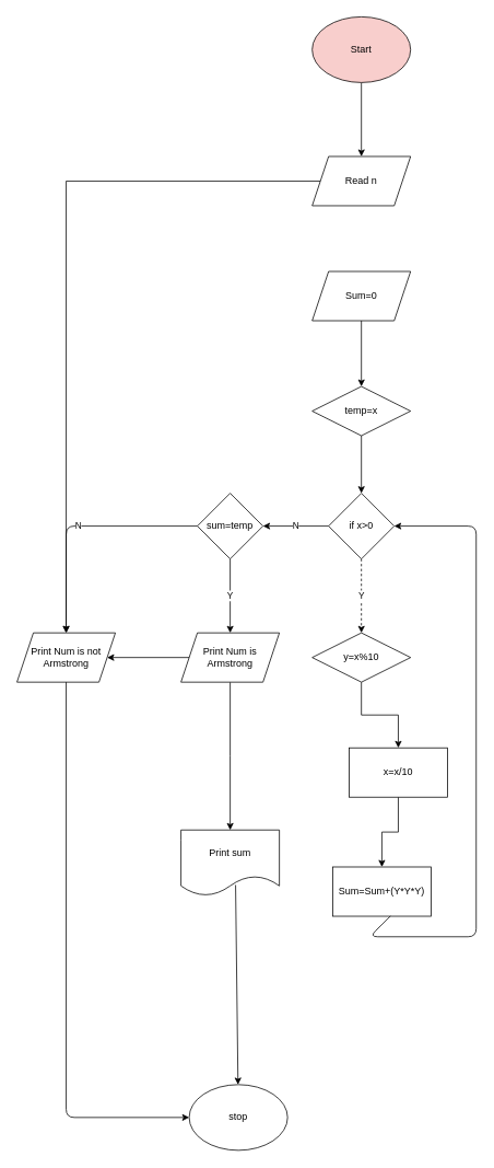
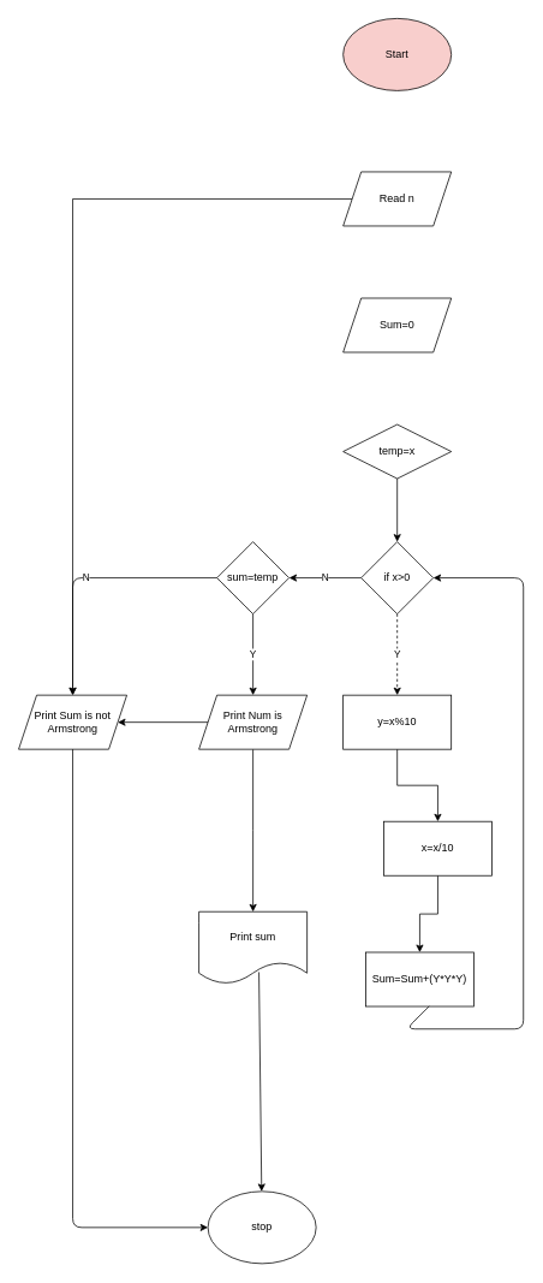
  <mxCell id="0" />
  <mxCell id="1" parent="0" />
- <mxCell id="2" value="" style="edgeStyle=orthogonalEdgeStyle;rounded=0;orthogonalLoop=1;jettySize=auto;html=1;" parent="1" source="3" target="5" edge="1"><mxGeometry relative="1" as="geometry" /></mxCell>
  <mxCell id="3" value="Start" style="ellipse;whiteSpace=wrap;html=1;fillColor=#f8cecc;" parent="1" vertex="1"><mxGeometry x="380" y="20" width="120" height="80" as="geometry" /></mxCell>
  <mxCell id="4" value="" style="edgeStyle=orthogonalEdgeStyle;rounded=0;orthogonalLoop=1;jettySize=auto;html=1;" parent="1" source="5" target="24" edge="1"><mxGeometry relative="1" as="geometry" /></mxCell>
  <mxCell id="5" value="Read n" style="shape=parallelogram;perimeter=parallelogramPerimeter;whiteSpace=wrap;html=1;fixedSize=1;" parent="1" vertex="1"><mxGeometry x="380" y="190" width="120" height="60" as="geometry" /></mxCell>
- <mxCell id="6" value="" style="edgeStyle=orthogonalEdgeStyle;rounded=0;orthogonalLoop=1;jettySize=auto;html=1;" parent="1" source="7" target="9" edge="1"><mxGeometry relative="1" as="geometry" /></mxCell>
  <mxCell id="7" value="Sum=0" style="shape=parallelogram;perimeter=parallelogramPerimeter;whiteSpace=wrap;html=1;fixedSize=1;" parent="1" vertex="1"><mxGeometry x="380" y="330" width="120" height="60" as="geometry" /></mxCell>
  <mxCell id="8" value="" style="edgeStyle=orthogonalEdgeStyle;rounded=0;orthogonalLoop=1;jettySize=auto;html=1;" parent="1" source="9" target="12" edge="1"><mxGeometry relative="1" as="geometry" /></mxCell>
  <mxCell id="9" value="temp=x" style="rhombus;whiteSpace=wrap;html=1;" parent="1" vertex="1"><mxGeometry x="380" y="470" width="120" height="60" as="geometry" /></mxCell>
  <mxCell id="10" value="Y" style="edgeStyle=orthogonalEdgeStyle;rounded=0;orthogonalLoop=1;jettySize=auto;html=1;dashed=1;" parent="1" source="12" target="14" edge="1"><mxGeometry relative="1" as="geometry" /></mxCell>
  <mxCell id="11" value="N" style="edgeStyle=orthogonalEdgeStyle;rounded=0;orthogonalLoop=1;jettySize=auto;html=1;" parent="1" source="12" target="20" edge="1"><mxGeometry relative="1" as="geometry" /></mxCell>
  <mxCell id="12" value="if x&amp;gt;0" style="rhombus;whiteSpace=wrap;html=1;" parent="1" vertex="1"><mxGeometry x="400" y="600" width="80" height="80" as="geometry" /></mxCell>
  <mxCell id="13" value="" style="edgeStyle=orthogonalEdgeStyle;rounded=0;orthogonalLoop=1;jettySize=auto;html=1;" parent="1" source="14" target="16" edge="1"><mxGeometry relative="1" as="geometry" /></mxCell>
- <mxCell id="14" value="y=x%10" style="rhombus;whiteSpace=wrap;html=1;" parent="1" vertex="1"><mxGeometry x="380" y="770" width="120" height="60" as="geometry" /></mxCell>
+ <mxCell id="14" value="y=x%10" style="whiteSpace=wrap;html=1;" parent="1" vertex="1"><mxGeometry x="380" y="770" width="120" height="60" as="geometry" /></mxCell>
  <mxCell id="15" value="" style="edgeStyle=orthogonalEdgeStyle;rounded=0;orthogonalLoop=1;jettySize=auto;html=1;" parent="1" source="16" target="17" edge="1"><mxGeometry relative="1" as="geometry" /></mxCell>
  <mxCell id="16" value="x=x/10" style="whiteSpace=wrap;html=1;" parent="1" vertex="1"><mxGeometry x="425" y="910" width="120" height="60" as="geometry" /></mxCell>
  <mxCell id="17" value="Sum=Sum+(Y*Y*Y)" style="whiteSpace=wrap;html=1;" parent="1" vertex="1"><mxGeometry x="405" y="1055" width="120" height="60" as="geometry" /></mxCell>
  <mxCell id="18" value="" style="endArrow=classic;html=1;exitX=0.587;exitY=0.997;exitDx=0;exitDy=0;exitPerimeter=0;" parent="1" source="17" edge="1"><mxGeometry width="50" height="50" relative="1" as="geometry"><mxPoint x="500" y="1179" as="sourcePoint" /><mxPoint x="480" y="640" as="targetPoint" /><Array as="points"><mxPoint x="450" y="1140" /><mxPoint x="580" y="1140" /><mxPoint x="580" y="640" /></Array></mxGeometry></mxCell>
  <mxCell id="19" value="Y" style="edgeStyle=orthogonalEdgeStyle;rounded=0;orthogonalLoop=1;jettySize=auto;html=1;" parent="1" source="20" target="23" edge="1"><mxGeometry relative="1" as="geometry" /></mxCell>
  <mxCell id="20" value="sum=temp" style="rhombus;whiteSpace=wrap;html=1;" parent="1" vertex="1"><mxGeometry x="240" y="600" width="80" height="80" as="geometry" /></mxCell>
  <mxCell id="21" value="" style="edgeStyle=orthogonalEdgeStyle;rounded=0;orthogonalLoop=1;jettySize=auto;html=1;" parent="1" source="23" target="24" edge="1"><mxGeometry relative="1" as="geometry" /></mxCell>
  <mxCell id="22" value="" style="edgeStyle=orthogonalEdgeStyle;rounded=0;orthogonalLoop=1;jettySize=auto;html=1;" parent="1" source="23" edge="1"><mxGeometry relative="1" as="geometry"><mxPoint x="280" y="1010" as="targetPoint" /></mxGeometry></mxCell>
  <mxCell id="23" value="Print Num is Armstrong" style="shape=parallelogram;perimeter=parallelogramPerimeter;whiteSpace=wrap;html=1;fixedSize=1;" parent="1" vertex="1"><mxGeometry x="220" y="770" width="120" height="60" as="geometry" /></mxCell>
- <mxCell id="24" value="Print Num is not Armstrong" style="shape=parallelogram;perimeter=parallelogramPerimeter;whiteSpace=wrap;html=1;fixedSize=1;" parent="1" vertex="1"><mxGeometry x="20" y="770" width="120" height="60" as="geometry" /></mxCell>
+ <mxCell id="24" value="Print Sum is not Armstrong" style="shape=parallelogram;perimeter=parallelogramPerimeter;whiteSpace=wrap;html=1;fixedSize=1;" parent="1" vertex="1"><mxGeometry x="20" y="770" width="120" height="60" as="geometry" /></mxCell>
  <mxCell id="25" value="" style="endArrow=classic;html=1;" parent="1" source="24" target="29" edge="1"><mxGeometry width="50" height="50" relative="1" as="geometry"><mxPoint x="150" y="990" as="sourcePoint" /><mxPoint x="240" y="1360" as="targetPoint" /><Array as="points"><mxPoint x="80" y="1360" /></Array></mxGeometry></mxCell>
  <mxCell id="26" value="N" style="endArrow=classic;html=1;exitX=0;exitY=0.5;exitDx=0;exitDy=0;" parent="1" source="20" target="24" edge="1"><mxGeometry width="50" height="50" relative="1" as="geometry"><mxPoint x="300" y="700" as="sourcePoint" /><mxPoint x="350" y="650" as="targetPoint" /><Array as="points"><mxPoint x="80" y="640" /></Array></mxGeometry></mxCell>
  <mxCell id="27" value="Print sum" style="shape=document;whiteSpace=wrap;html=1;boundedLbl=1;" parent="1" vertex="1"><mxGeometry x="220" y="1010" width="120" height="80" as="geometry" /></mxCell>
  <mxCell id="28" value="" style="endArrow=classic;html=1;exitX=0.555;exitY=0.837;exitDx=0;exitDy=0;exitPerimeter=0;" parent="1" source="27" target="29" edge="1"><mxGeometry width="50" height="50" relative="1" as="geometry"><mxPoint x="320" y="1210" as="sourcePoint" /><mxPoint x="287" y="1320" as="targetPoint" /></mxGeometry></mxCell>
  <mxCell id="29" value="stop" style="ellipse;whiteSpace=wrap;html=1;" parent="1" vertex="1"><mxGeometry x="230" y="1320" width="120" height="80" as="geometry" /></mxCell>
